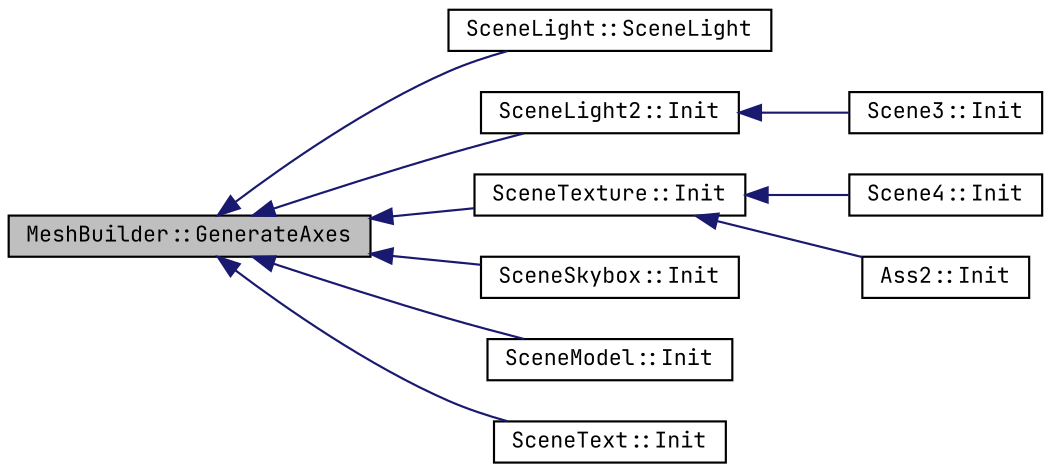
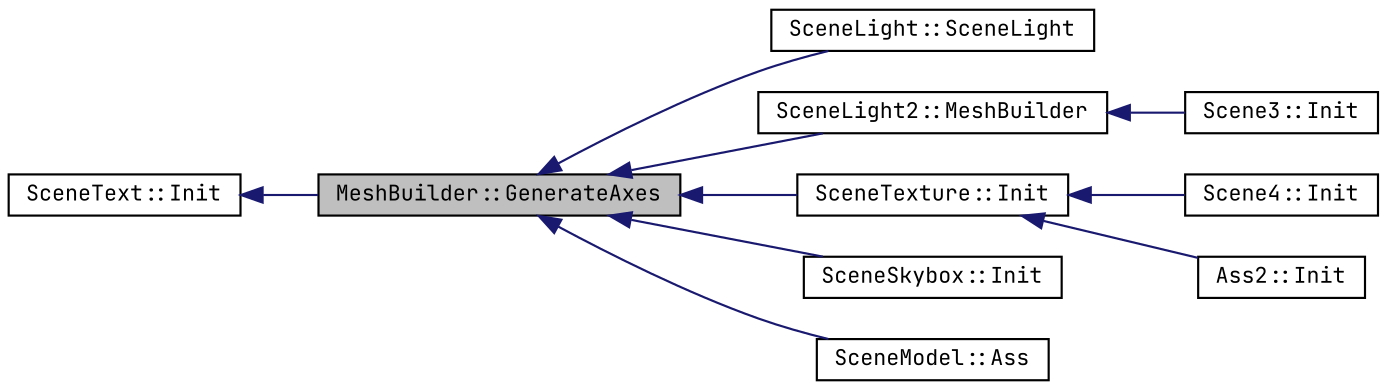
  digraph {
    fontname="JetBrains Mono"
    rankdir=LR
    node [color=black fontname="JetBrains Mono" fontsize=10 shape=record]
    edge [color=midnightblue dir=back fontname="JetBrains Mono" fontsize=10 labelfontname=Helvetica labelfontsize=10 style=solid]
    n1 [fillcolor=grey75 fontcolor=black height=0.2 label="MeshBuilder::GenerateAxes" style=filled width=0.4]
    n2 [height=0.2 label="SceneLight::SceneLight" width=0.4]
-   n3 [height=0.2 label="SceneLight2::Init" width=0.4]
+   n3 [height=0.2 label="SceneLight2::MeshBuilder" width=0.4]
    n4 [height=0.2 label="SceneTexture::Init" width=0.4]
    n5 [height=0.2 label="SceneSkybox::Init" width=0.4]
-   n6 [height=0.2 label="SceneModel::Init" width=0.4]
+   n6 [height=0.2 label="SceneModel::Ass" width=0.4]
    n7 [height=0.2 label="SceneText::Init" width=0.4]
    n8 [height=0.2 label="Scene3::Init" width=0.4]
    n9 [height=0.2 label="Scene4::Init" width=0.4]
    n10 [height=0.2 label="Ass2::Init" width=0.4]
    n1 -> n2
    n1 -> n3
    n1 -> n4
    n1 -> n5
    n1 -> n6
-   n1 -> n7
+   n7 -> n1
    n3 -> n8
    n4 -> n9
    n4 -> n10
  }
